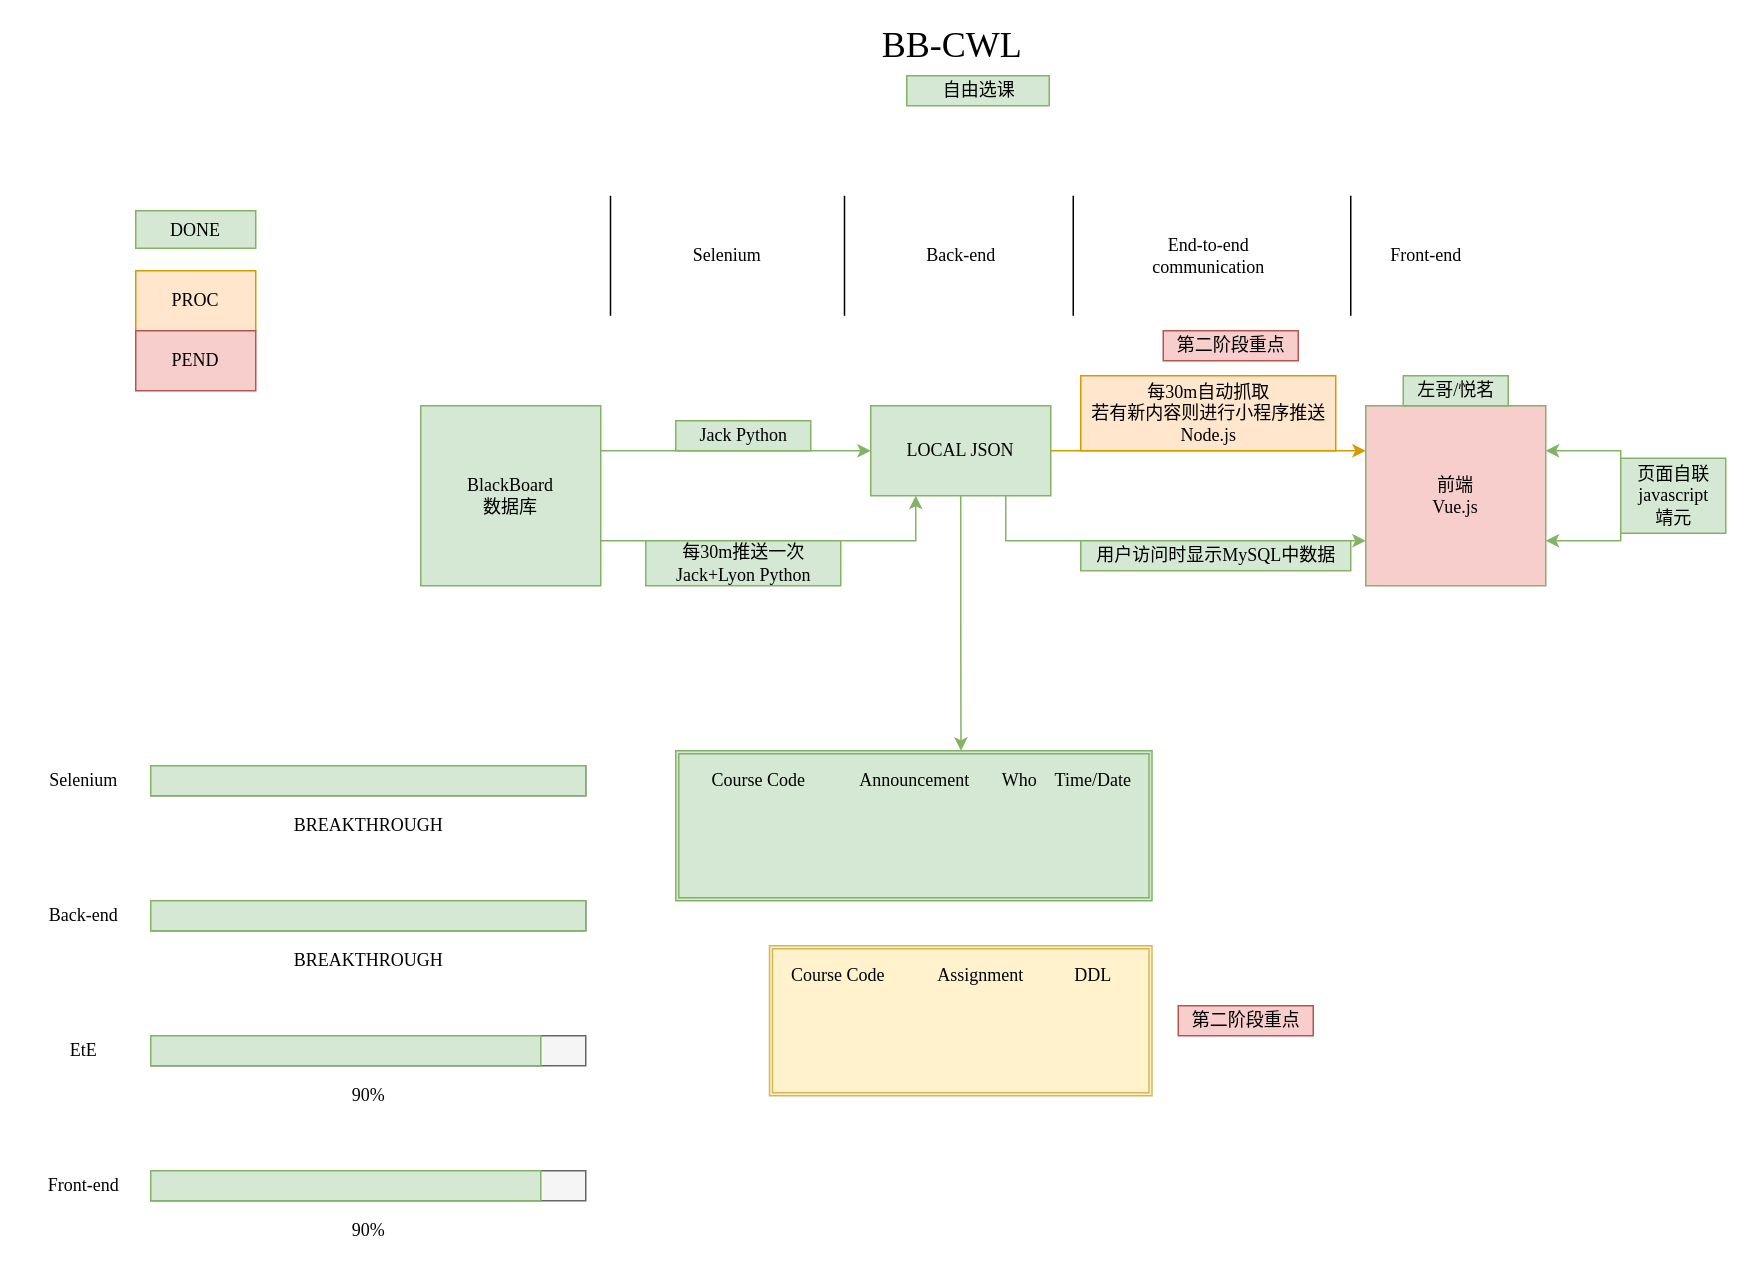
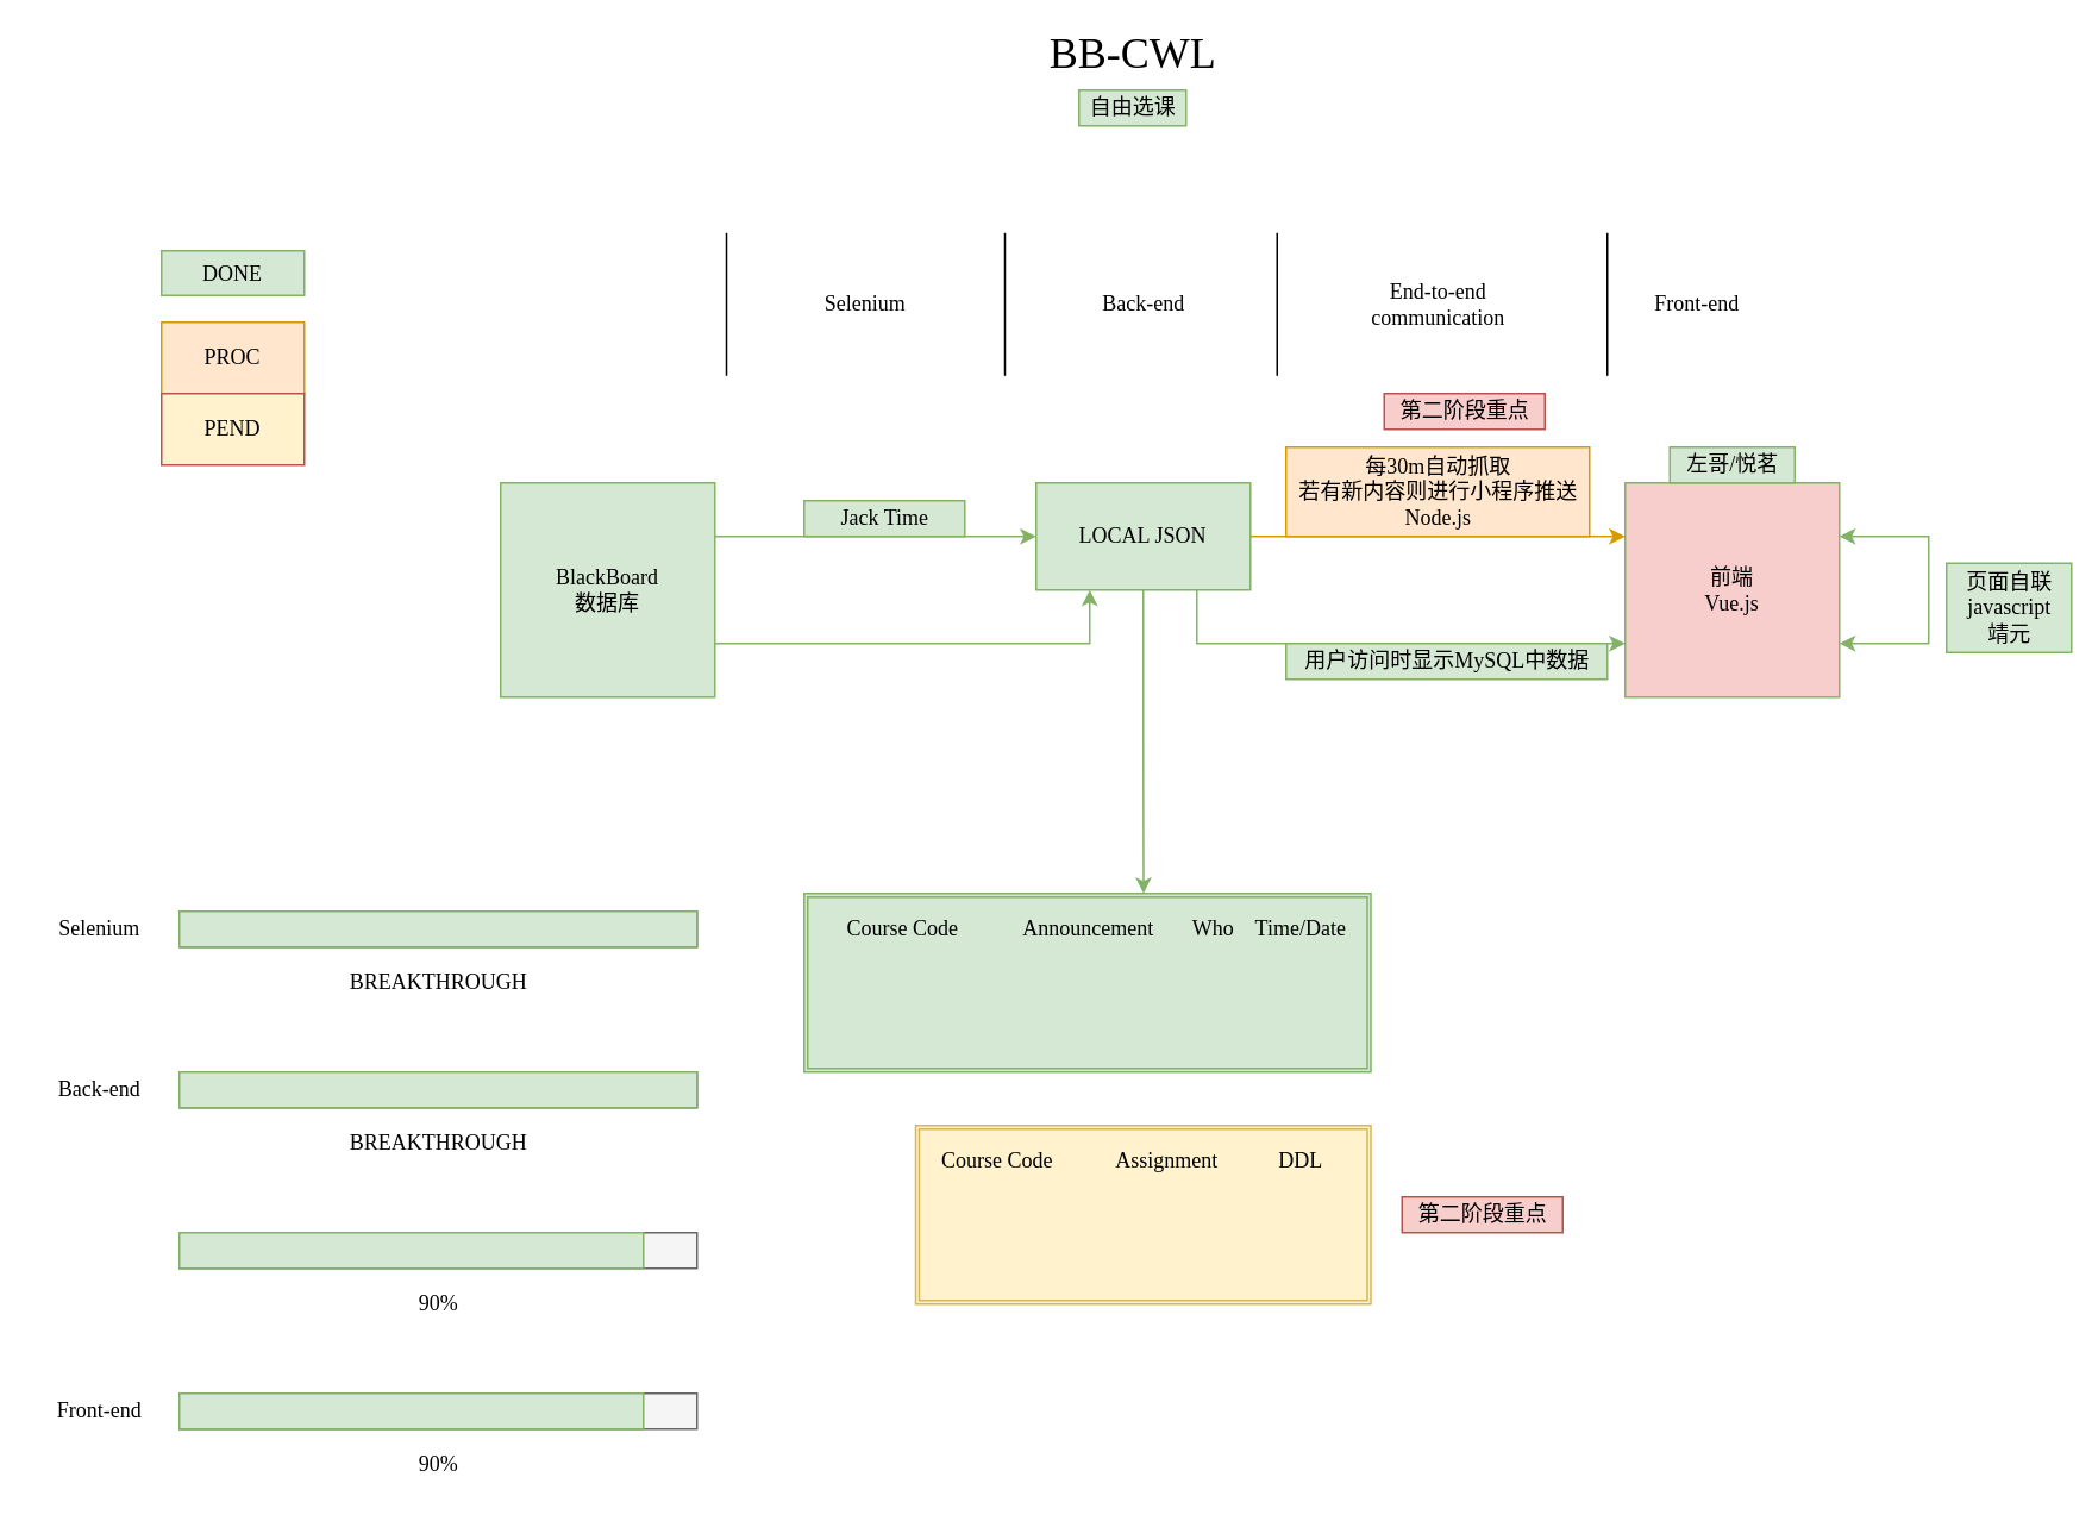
  <mxCell id="0" />
  <mxCell id="1" parent="0" />
  <mxCell id="2" value="" style="shape=ext;double=1;rounded=0;whiteSpace=wrap;html=1;fillColor=#d5e8d4;strokeColor=#82b366;fontFamily=Verdana;" parent="1" vertex="1"><mxGeometry x="450" y="500" width="317.5" height="100" as="geometry" /></mxCell>
  <mxCell id="3" value="&lt;font style=&quot;font-size: 24px&quot;&gt;BB-CWL&lt;/font&gt;" style="text;html=1;align=center;verticalAlign=middle;resizable=0;points=[];autosize=1;fontFamily=Verdana;" parent="1" vertex="1"><mxGeometry x="579" y="20" width="110" height="20" as="geometry" /></mxCell>
  <mxCell id="4" style="edgeStyle=orthogonalEdgeStyle;rounded=0;orthogonalLoop=1;jettySize=auto;html=1;exitX=1;exitY=0.25;exitDx=0;exitDy=0;entryX=0;entryY=0.5;entryDx=0;entryDy=0;fontFamily=Verdana;fillColor=#d5e8d4;strokeColor=#82b366;" parent="1" source="5" target="9" edge="1"><mxGeometry relative="1" as="geometry"><mxPoint x="520" y="300" as="targetPoint" /></mxGeometry></mxCell>
  <mxCell id="5" value="BlackBoard&lt;br&gt;数据库" style="rounded=0;whiteSpace=wrap;html=1;fontFamily=Verdana;fillColor=#d5e8d4;strokeColor=#82b366;" parent="1" vertex="1"><mxGeometry x="280" y="270" width="120" height="120" as="geometry" /></mxCell>
  <mxCell id="6" style="edgeStyle=orthogonalEdgeStyle;rounded=0;orthogonalLoop=1;jettySize=auto;html=1;exitX=0.25;exitY=1;exitDx=0;exitDy=0;entryX=1;entryY=0.75;entryDx=0;entryDy=0;fontFamily=Verdana;fillColor=#d5e8d4;strokeColor=#82b366;startArrow=classic;startFill=1;endArrow=none;endFill=0;" parent="1" source="9" target="5" edge="1"><mxGeometry relative="1" as="geometry"><mxPoint x="550" y="330" as="sourcePoint" /></mxGeometry></mxCell>
  <mxCell id="7" style="edgeStyle=orthogonalEdgeStyle;rounded=0;orthogonalLoop=1;jettySize=auto;html=1;exitX=1;exitY=0.5;exitDx=0;exitDy=0;entryX=0;entryY=0.25;entryDx=0;entryDy=0;fontFamily=Verdana;fillColor=#ffe6cc;strokeColor=#d79b00;" parent="1" source="9" target="12" edge="1"><mxGeometry relative="1" as="geometry" /></mxCell>
  <mxCell id="8" style="edgeStyle=orthogonalEdgeStyle;rounded=0;orthogonalLoop=1;jettySize=auto;html=1;exitX=0.5;exitY=1;exitDx=0;exitDy=0;fillColor=#d5e8d4;strokeColor=#82b366;fontFamily=Verdana;" parent="1" source="9" edge="1"><mxGeometry relative="1" as="geometry"><mxPoint x="640.172" y="500" as="targetPoint" /></mxGeometry></mxCell>
  <mxCell id="9" value="LOCAL JSON" style="rounded=0;whiteSpace=wrap;html=1;fontFamily=Verdana;fillColor=#d5e8d4;strokeColor=#82b366;" parent="1" vertex="1"><mxGeometry x="580" y="270" width="120" height="60" as="geometry" /></mxCell>
- <mxCell id="10" value="Jack Python" style="text;html=1;align=center;verticalAlign=middle;resizable=0;points=[];autosize=1;fontFamily=Verdana;fillColor=#d5e8d4;strokeColor=#82b366;" parent="1" vertex="1"><mxGeometry x="450" y="280" width="90" height="20" as="geometry" /></mxCell>
+ <mxCell id="10" value="Jack Time" style="text;html=1;align=center;verticalAlign=middle;resizable=0;points=[];autosize=1;fontFamily=Verdana;fillColor=#d5e8d4;strokeColor=#82b366;" parent="1" vertex="1"><mxGeometry x="450" y="280" width="90" height="20" as="geometry" /></mxCell>
  <mxCell id="11" style="edgeStyle=orthogonalEdgeStyle;rounded=0;orthogonalLoop=1;jettySize=auto;html=1;exitX=0;exitY=0.75;exitDx=0;exitDy=0;entryX=0.75;entryY=1;entryDx=0;entryDy=0;fontFamily=Verdana;fillColor=#d5e8d4;strokeColor=#82b366;startArrow=classic;startFill=1;endArrow=none;endFill=0;" parent="1" source="12" target="9" edge="1"><mxGeometry relative="1" as="geometry" /></mxCell>
  <mxCell id="12" value="前端&lt;br&gt;Vue.js" style="rounded=0;whiteSpace=wrap;html=1;fontFamily=Verdana;fillColor=#f8cecc;strokeColor=#82b366;" parent="1" vertex="1"><mxGeometry x="910" y="270" width="120" height="120" as="geometry" /></mxCell>
  <mxCell id="13" value="用户访问时显示MySQL中数据" style="text;html=1;align=center;verticalAlign=middle;resizable=0;points=[];autosize=1;fillColor=#d5e8d4;strokeColor=#82b366;fontFamily=Verdana;" parent="1" vertex="1"><mxGeometry x="720" y="360" width="180" height="20" as="geometry" /></mxCell>
- <mxCell id="14" value="每30m推送一次&lt;br&gt;Jack+Lyon Python" style="text;html=1;align=center;verticalAlign=middle;resizable=0;points=[];autosize=1;fillColor=#d5e8d4;strokeColor=#82b366;fontFamily=Verdana;" parent="1" vertex="1"><mxGeometry x="430" y="360" width="130" height="30" as="geometry" /></mxCell>
- <mxCell id="15" value="自由选课" style="text;html=1;align=center;verticalAlign=middle;resizable=0;points=[];autosize=1;fillColor=#d5e8d4;strokeColor=#82b366;fontFamily=Verdana;" parent="1" vertex="1"><mxGeometry x="604" y="50" width="95" height="20" as="geometry" /></mxCell>
+ <mxCell id="15" value="自由选课" style="text;html=1;align=center;verticalAlign=middle;resizable=0;points=[];autosize=1;fillColor=#d5e8d4;strokeColor=#82b366;fontFamily=Verdana;" parent="1" vertex="1"><mxGeometry x="604" y="50" width="60" height="20" as="geometry" /></mxCell>
  <mxCell id="16" value="每30m自动抓取&lt;br&gt;若有新内容则进行小程序推送&lt;br&gt;Node.js" style="text;html=1;align=center;verticalAlign=middle;resizable=0;points=[];autosize=1;fillColor=#ffe6cc;strokeColor=#d79b00;fontFamily=Verdana;" parent="1" vertex="1"><mxGeometry x="720" y="250" width="170" height="50" as="geometry" /></mxCell>
  <mxCell id="17" value="Course Code" style="text;html=1;align=center;verticalAlign=middle;resizable=0;points=[];autosize=1;fontFamily=Verdana;" parent="1" vertex="1"><mxGeometry x="460" y="510" width="90" height="20" as="geometry" /></mxCell>
  <mxCell id="18" value="Announcement" style="text;html=1;align=center;verticalAlign=middle;resizable=0;points=[];autosize=1;fontFamily=Verdana;" parent="1" vertex="1"><mxGeometry x="553.75" y="510" width="110" height="20" as="geometry" /></mxCell>
  <mxCell id="19" value="Time/Date" style="text;html=1;align=center;verticalAlign=middle;resizable=0;points=[];autosize=1;fontFamily=Verdana;" parent="1" vertex="1"><mxGeometry x="687.5" y="510" width="80" height="20" as="geometry" /></mxCell>
  <mxCell id="20" value="" style="shape=ext;double=1;rounded=0;whiteSpace=wrap;html=1;fillColor=#fff2cc;strokeColor=#d6b656;fontFamily=Verdana;" parent="1" vertex="1"><mxGeometry x="512.5" y="630" width="255" height="100" as="geometry" /></mxCell>
  <mxCell id="21" value="Course Code" style="text;html=1;align=center;verticalAlign=middle;resizable=0;points=[];autosize=1;fontFamily=Verdana;" parent="1" vertex="1"><mxGeometry x="512.5" y="640" width="90" height="20" as="geometry" /></mxCell>
  <mxCell id="22" value="Assignment" style="text;html=1;align=center;verticalAlign=middle;resizable=0;points=[];autosize=1;fontFamily=Verdana;" parent="1" vertex="1"><mxGeometry x="607.5" y="640" width="90" height="20" as="geometry" /></mxCell>
  <mxCell id="23" value="DDL" style="text;html=1;align=center;verticalAlign=middle;resizable=0;points=[];autosize=1;fontFamily=Verdana;" parent="1" vertex="1"><mxGeometry x="707.5" y="640" width="40" height="20" as="geometry" /></mxCell>
  <mxCell id="24" value="Who" style="text;html=1;align=center;verticalAlign=middle;resizable=0;points=[];autosize=1;fontFamily=Verdana;" parent="1" vertex="1"><mxGeometry x="658.75" y="510" width="40" height="20" as="geometry" /></mxCell>
  <mxCell id="25" value="DONE" style="rounded=0;whiteSpace=wrap;html=1;fillColor=#d5e8d4;strokeColor=#82b366;fontFamily=Verdana;" parent="1" vertex="1"><mxGeometry x="90" y="140" width="80" height="25" as="geometry" /></mxCell>
  <mxCell id="26" value="PROC" style="rounded=0;whiteSpace=wrap;html=1;fillColor=#ffe6cc;strokeColor=#d79b00;fontFamily=Verdana;" parent="1" vertex="1"><mxGeometry x="90" y="180" width="80" height="40" as="geometry" /></mxCell>
- <mxCell id="27" value="PEND" style="rounded=0;whiteSpace=wrap;html=1;fillColor=#f8cecc;strokeColor=#b85450;fontFamily=Verdana;" parent="1" vertex="1"><mxGeometry x="90" y="220" width="80" height="40" as="geometry" /></mxCell>
+ <mxCell id="27" value="PEND" style="rounded=0;whiteSpace=wrap;html=1;fillColor=#fff2cc;strokeColor=#b85450;fontFamily=Verdana;" parent="1" vertex="1"><mxGeometry x="90" y="220" width="80" height="40" as="geometry" /></mxCell>
  <mxCell id="28" value="左哥/悦茗" style="text;html=1;align=center;verticalAlign=middle;resizable=0;points=[];autosize=1;fillColor=#d5e8d4;strokeColor=#82b366;fontFamily=Verdana;" parent="1" vertex="1"><mxGeometry x="935" y="250" width="70" height="20" as="geometry" /></mxCell>
  <mxCell id="29" value="" style="rounded=0;whiteSpace=wrap;html=1;fillColor=#f5f5f5;strokeColor=#666666;fontColor=#333333;fontFamily=Verdana;" parent="1" vertex="1"><mxGeometry x="100" y="510" width="290" height="20" as="geometry" /></mxCell>
  <mxCell id="30" value="" style="rounded=0;whiteSpace=wrap;html=1;fillColor=#d5e8d4;strokeColor=#82b366;fontFamily=Verdana;" parent="1" vertex="1"><mxGeometry x="100" y="510" width="290" height="20" as="geometry" /></mxCell>
  <mxCell id="31" value="&lt;font&gt;BREAKTHROUGH&lt;/font&gt;" style="text;html=1;align=center;verticalAlign=middle;resizable=0;points=[];autosize=1;fontFamily=Verdana;" parent="1" vertex="1"><mxGeometry x="185" y="540" width="120" height="20" as="geometry" /></mxCell>
  <mxCell id="32" style="edgeStyle=orthogonalEdgeStyle;rounded=0;orthogonalLoop=1;jettySize=auto;html=1;exitX=1;exitY=0.75;exitDx=0;exitDy=0;entryX=1;entryY=0.25;entryDx=0;entryDy=0;startArrow=classic;startFill=1;endArrow=classic;endFill=1;fontFamily=Verdana;fillColor=#d5e8d4;strokeColor=#82b366;" parent="1" source="12" target="12" edge="1"><mxGeometry relative="1" as="geometry"><Array as="points"><mxPoint x="1080" y="360" /><mxPoint x="1080" y="300" /></Array></mxGeometry></mxCell>
- <mxCell id="33" value="页面自联&lt;br&gt;javascript&lt;br&gt;靖元" style="text;html=1;align=center;verticalAlign=middle;resizable=0;points=[];autosize=1;fontFamily=Verdana;fillColor=#d5e8d4;strokeColor=#82b366;" parent="1" vertex="1"><mxGeometry x="1080" y="305" width="70" height="50" as="geometry" /></mxCell>
+ <mxCell id="33" value="页面自联&lt;br&gt;javascript&lt;br&gt;靖元" style="text;html=1;align=center;verticalAlign=middle;resizable=0;points=[];autosize=1;fontFamily=Verdana;fillColor=#d5e8d4;strokeColor=#82b366;" parent="1" vertex="1"><mxGeometry x="1090" y="315" width="70" height="50" as="geometry" /></mxCell>
  <mxCell id="34" value="Selenium" style="text;html=1;align=center;verticalAlign=middle;resizable=0;points=[];autosize=1;fontFamily=Verdana;" parent="1" vertex="1"><mxGeometry x="20" y="510" width="70" height="20" as="geometry" /></mxCell>
  <mxCell id="35" value="" style="endArrow=none;html=1;fontFamily=Verdana;" parent="1" edge="1"><mxGeometry width="50" height="50" relative="1" as="geometry"><mxPoint x="900" y="210" as="sourcePoint" /><mxPoint x="900" y="130" as="targetPoint" /></mxGeometry></mxCell>
  <mxCell id="36" value="Front-end" style="text;html=1;align=center;verticalAlign=middle;resizable=0;points=[];autosize=1;fontFamily=Verdana;" parent="1" vertex="1"><mxGeometry x="915" y="160" width="70" height="20" as="geometry" /></mxCell>
  <mxCell id="37" value="" style="endArrow=none;html=1;fontFamily=Verdana;" parent="1" edge="1"><mxGeometry width="50" height="50" relative="1" as="geometry"><mxPoint x="715" y="210" as="sourcePoint" /><mxPoint x="715" y="130" as="targetPoint" /></mxGeometry></mxCell>
  <mxCell id="38" value="End-to-end&lt;br&gt;communication" style="text;html=1;align=center;verticalAlign=middle;resizable=0;points=[];autosize=1;fontFamily=Verdana;" parent="1" vertex="1"><mxGeometry x="750" y="155" width="110" height="30" as="geometry" /></mxCell>
  <mxCell id="39" value="" style="endArrow=none;html=1;fontFamily=Verdana;" parent="1" edge="1"><mxGeometry width="50" height="50" relative="1" as="geometry"><mxPoint x="562.5" y="210" as="sourcePoint" /><mxPoint x="562.5" y="130" as="targetPoint" /></mxGeometry></mxCell>
  <mxCell id="40" value="Back-end" style="text;html=1;align=center;verticalAlign=middle;resizable=0;points=[];autosize=1;fontFamily=Verdana;" parent="1" vertex="1"><mxGeometry x="605" y="160" width="70" height="20" as="geometry" /></mxCell>
  <mxCell id="41" value="" style="endArrow=none;html=1;fontFamily=Verdana;" parent="1" edge="1"><mxGeometry width="50" height="50" relative="1" as="geometry"><mxPoint x="406.5" y="210" as="sourcePoint" /><mxPoint x="406.5" y="130" as="targetPoint" /></mxGeometry></mxCell>
  <mxCell id="42" value="Selenium" style="text;html=1;align=center;verticalAlign=middle;resizable=0;points=[];autosize=1;fontFamily=Verdana;" parent="1" vertex="1"><mxGeometry x="449" y="160" width="70" height="20" as="geometry" /></mxCell>
  <mxCell id="43" value="" style="rounded=0;whiteSpace=wrap;html=1;fillColor=#f5f5f5;strokeColor=#666666;fontColor=#333333;fontFamily=Verdana;" parent="1" vertex="1"><mxGeometry x="100" y="600" width="290" height="20" as="geometry" /></mxCell>
  <mxCell id="44" value="" style="rounded=0;whiteSpace=wrap;html=1;fillColor=#d5e8d4;strokeColor=#82b366;fontFamily=Verdana;" parent="1" vertex="1"><mxGeometry x="100" y="600" width="290" height="20" as="geometry" /></mxCell>
  <mxCell id="45" value="&lt;font&gt;BREAKTHROUGH&lt;/font&gt;" style="text;html=1;align=center;verticalAlign=middle;resizable=0;points=[];autosize=1;fontFamily=Verdana;" parent="1" vertex="1"><mxGeometry x="185" y="630" width="120" height="20" as="geometry" /></mxCell>
  <mxCell id="46" value="Back-end" style="text;html=1;align=center;verticalAlign=middle;resizable=0;points=[];autosize=1;fontFamily=Verdana;" parent="1" vertex="1"><mxGeometry x="20" y="600" width="70" height="20" as="geometry" /></mxCell>
  <mxCell id="47" value="" style="rounded=0;whiteSpace=wrap;html=1;fillColor=#f5f5f5;strokeColor=#666666;fontColor=#333333;fontFamily=Verdana;" parent="1" vertex="1"><mxGeometry x="100" y="690" width="290" height="20" as="geometry" /></mxCell>
  <mxCell id="48" value="&lt;font&gt;90%&lt;/font&gt;" style="text;html=1;align=center;verticalAlign=middle;resizable=0;points=[];autosize=1;fontFamily=Verdana;" parent="1" vertex="1"><mxGeometry x="225" y="720" width="40" height="20" as="geometry" /></mxCell>
- <mxCell id="49" value="EtE" style="text;html=1;align=center;verticalAlign=middle;resizable=0;points=[];autosize=1;fontFamily=Verdana;" parent="1" vertex="1"><mxGeometry x="35" y="690" width="40" height="20" as="geometry" /></mxCell>
  <mxCell id="50" value="" style="rounded=0;whiteSpace=wrap;html=1;fillColor=#f5f5f5;strokeColor=#666666;fontColor=#333333;fontFamily=Verdana;" parent="1" vertex="1"><mxGeometry x="100" y="780" width="290" height="20" as="geometry" /></mxCell>
  <mxCell id="51" value="" style="rounded=0;whiteSpace=wrap;html=1;fillColor=#d5e8d4;strokeColor=#82b366;fontFamily=Verdana;" parent="1" vertex="1"><mxGeometry x="100" y="780" width="260" height="20" as="geometry" /></mxCell>
  <mxCell id="52" value="&lt;font&gt;90%&lt;/font&gt;" style="text;html=1;align=center;verticalAlign=middle;resizable=0;points=[];autosize=1;fontFamily=Verdana;" parent="1" vertex="1"><mxGeometry x="225" y="810" width="40" height="20" as="geometry" /></mxCell>
  <mxCell id="53" value="Front-end" style="text;html=1;align=center;verticalAlign=middle;resizable=0;points=[];autosize=1;fontFamily=Verdana;" parent="1" vertex="1"><mxGeometry x="20" y="780" width="70" height="20" as="geometry" /></mxCell>
  <mxCell id="54" value="" style="rounded=0;whiteSpace=wrap;html=1;fillColor=#d5e8d4;strokeColor=#82b366;fontFamily=Verdana;" parent="1" vertex="1"><mxGeometry x="100" y="690" width="260" height="20" as="geometry" /></mxCell>
  <mxCell id="55" value="第二阶段重点" style="text;html=1;align=center;verticalAlign=middle;resizable=0;points=[];autosize=1;fillColor=#f8cecc;strokeColor=#b85450;" vertex="1" parent="1"><mxGeometry x="785" y="670" width="90" height="20" as="geometry" /></mxCell>
  <mxCell id="56" value="第二阶段重点" style="text;html=1;align=center;verticalAlign=middle;resizable=0;points=[];autosize=1;fillColor=#f8cecc;strokeColor=#b85450;" vertex="1" parent="1"><mxGeometry x="775" y="220" width="90" height="20" as="geometry" /></mxCell>
